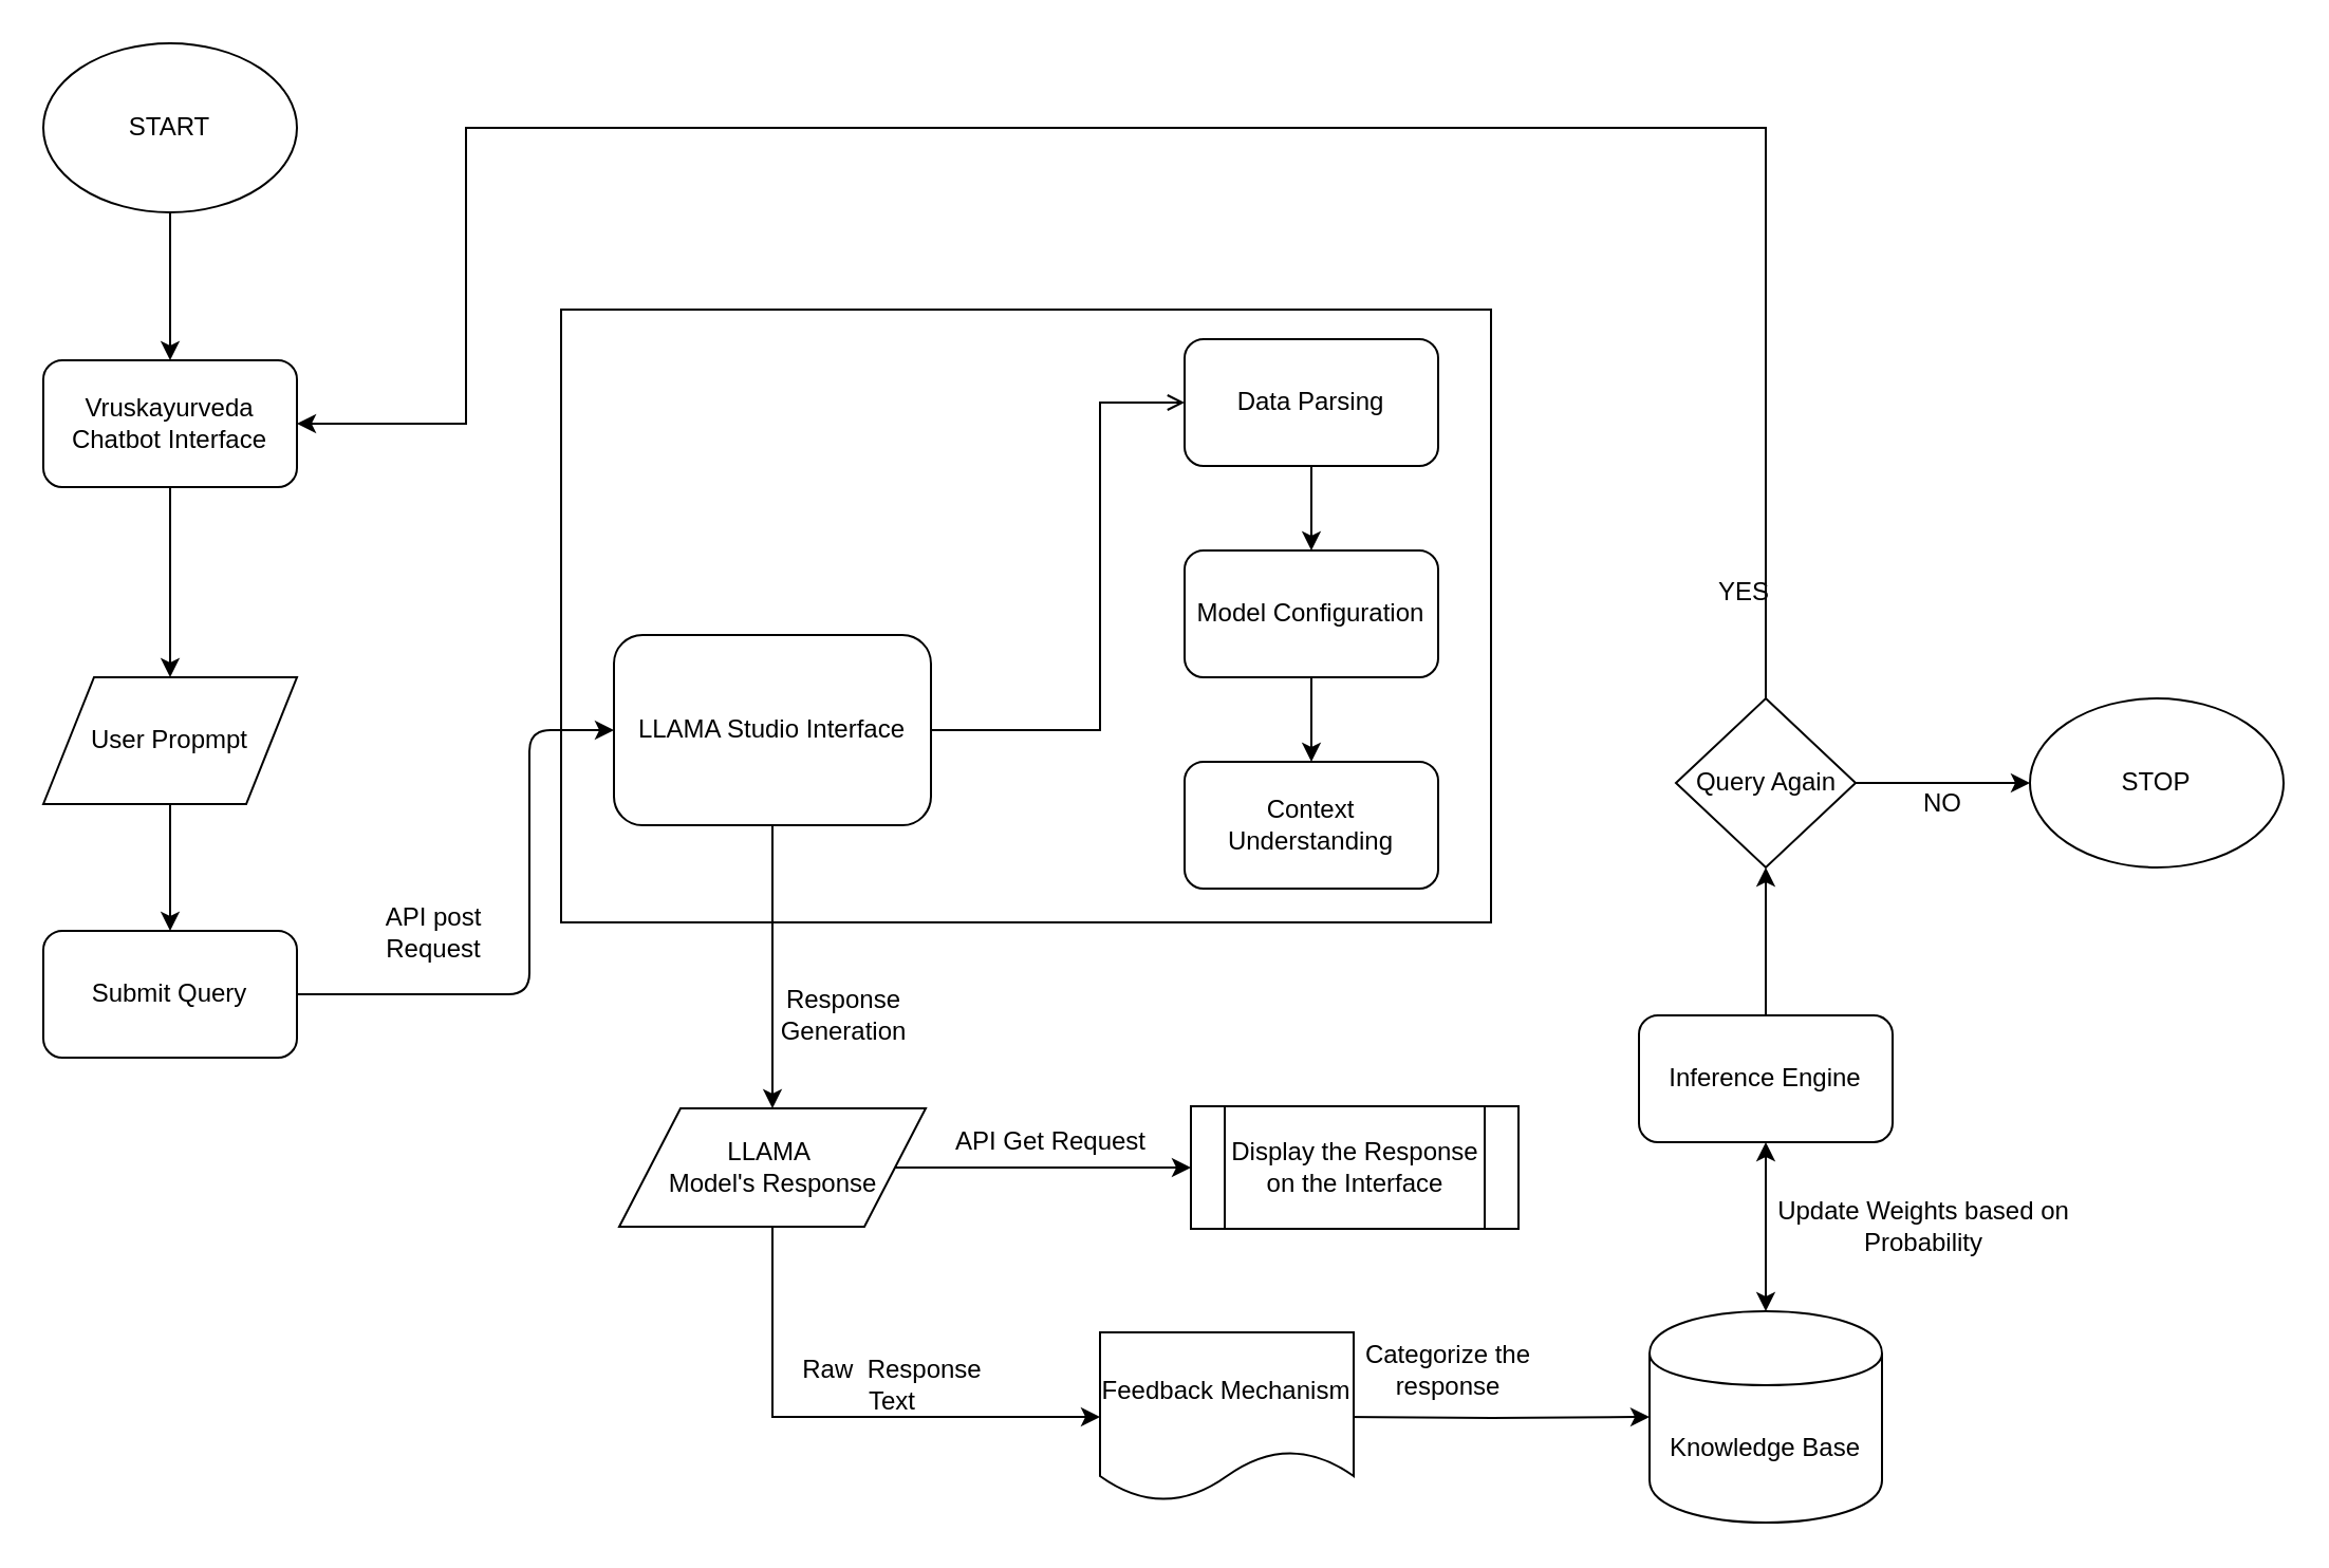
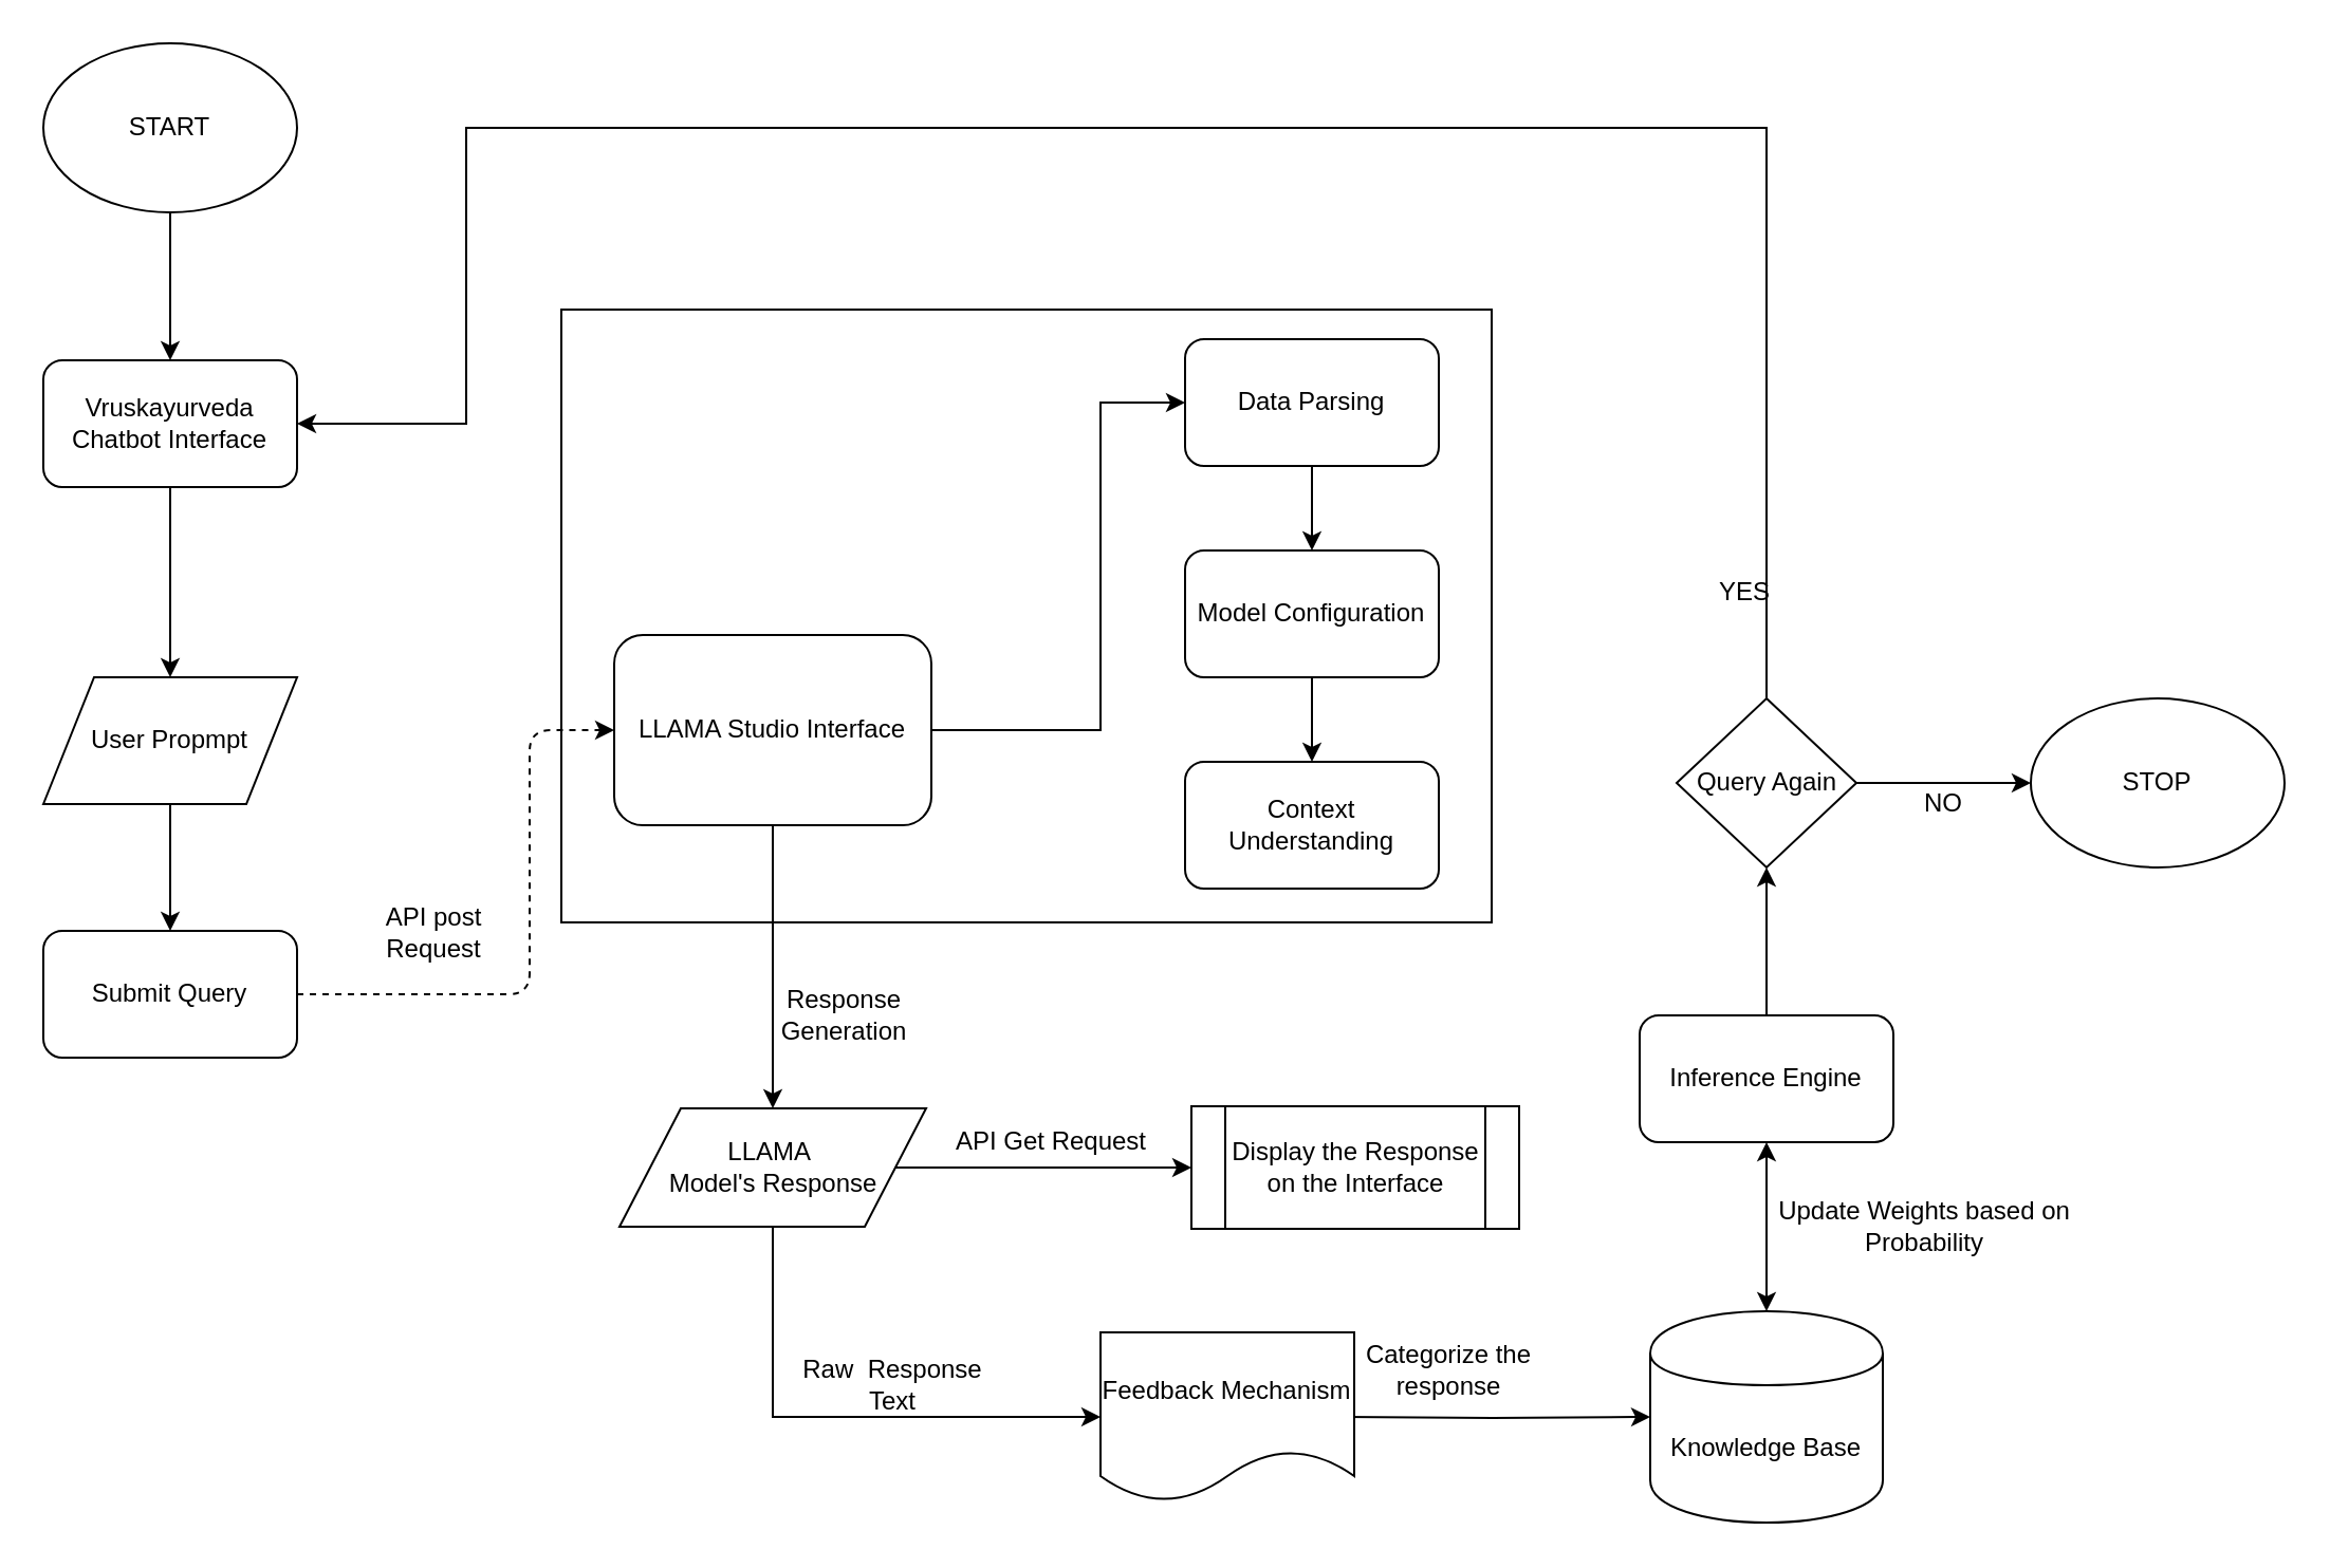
  <mxCell id="0" />
  <mxCell id="1" parent="0" />
  <mxCell id="2" value="" style="rounded=0;whiteSpace=wrap;html=1;" parent="1" vertex="1"><mxGeometry x="265" y="146" width="440" height="290" as="geometry" /></mxCell>
  <mxCell id="3" style="edgeStyle=orthogonalEdgeStyle;rounded=0;orthogonalLoop=1;jettySize=auto;html=1;exitX=0.5;exitY=1;exitDx=0;exitDy=0;" parent="1" source="4" edge="1"><mxGeometry relative="1" as="geometry"><mxPoint x="80" y="320" as="targetPoint" /></mxGeometry></mxCell>
  <mxCell id="4" value="Vruskayurveda Chatbot Interface" style="rounded=1;whiteSpace=wrap;html=1;" parent="1" vertex="1"><mxGeometry x="20" y="170" width="120" height="60" as="geometry" /></mxCell>
  <mxCell id="5" style="edgeStyle=orthogonalEdgeStyle;rounded=0;orthogonalLoop=1;jettySize=auto;html=1;" parent="1" source="6" target="7" edge="1"><mxGeometry relative="1" as="geometry" /></mxCell>
  <mxCell id="6" value="User Propmpt" style="shape=parallelogram;perimeter=parallelogramPerimeter;whiteSpace=wrap;html=1;" parent="1" vertex="1"><mxGeometry x="20" y="320" width="120" height="60" as="geometry" /></mxCell>
  <mxCell id="7" value="Submit Query" style="rounded=1;whiteSpace=wrap;html=1;" parent="1" vertex="1"><mxGeometry x="20" y="440" width="120" height="60" as="geometry" /></mxCell>
- <mxCell id="8" style="edgeStyle=orthogonalEdgeStyle;rounded=0;orthogonalLoop=1;jettySize=auto;html=1;exitX=1;exitY=0.5;exitDx=0;exitDy=0;entryX=0;entryY=0.5;entryDx=0;entryDy=0;endArrow=open;" parent="1" source="10" target="26" edge="1"><mxGeometry relative="1" as="geometry"><Array as="points"><mxPoint x="520" y="345" /><mxPoint x="520" y="190" /></Array></mxGeometry></mxCell>
+ <mxCell id="8" style="edgeStyle=orthogonalEdgeStyle;rounded=0;orthogonalLoop=1;jettySize=auto;html=1;exitX=1;exitY=0.5;exitDx=0;exitDy=0;entryX=0;entryY=0.5;entryDx=0;entryDy=0;" parent="1" source="10" target="26" edge="1"><mxGeometry relative="1" as="geometry"><Array as="points"><mxPoint x="520" y="345" /><mxPoint x="520" y="190" /></Array></mxGeometry></mxCell>
  <mxCell id="9" style="edgeStyle=orthogonalEdgeStyle;rounded=0;orthogonalLoop=1;jettySize=auto;html=1;exitX=0.5;exitY=1;exitDx=0;exitDy=0;entryX=0.5;entryY=0;entryDx=0;entryDy=0;" parent="1" source="10" target="14" edge="1"><mxGeometry relative="1" as="geometry" /></mxCell>
  <mxCell id="10" value="LLAMA Studio Interface" style="rounded=1;whiteSpace=wrap;html=1;" parent="1" vertex="1"><mxGeometry x="290" y="300" width="150" height="90" as="geometry" /></mxCell>
- <mxCell id="11" value="" style="edgeStyle=segmentEdgeStyle;endArrow=classic;html=1;exitX=1;exitY=0.5;exitDx=0;exitDy=0;entryX=0;entryY=0.5;entryDx=0;entryDy=0;" parent="1" source="7" target="10" edge="1"><mxGeometry width="50" height="50" relative="1" as="geometry"><mxPoint x="20" y="570" as="sourcePoint" /><mxPoint x="70" y="520" as="targetPoint" /><Array as="points"><mxPoint x="250" y="470" /><mxPoint x="250" y="345" /></Array></mxGeometry></mxCell>
+ <mxCell id="11" value="" style="edgeStyle=segmentEdgeStyle;endArrow=classic;html=1;exitX=1;exitY=0.5;exitDx=0;exitDy=0;entryX=0;entryY=0.5;entryDx=0;entryDy=0;dashed=1;" parent="1" source="7" target="10" edge="1"><mxGeometry width="50" height="50" relative="1" as="geometry"><mxPoint x="20" y="570" as="sourcePoint" /><mxPoint x="70" y="520" as="targetPoint" /><Array as="points"><mxPoint x="250" y="470" /><mxPoint x="250" y="345" /></Array></mxGeometry></mxCell>
  <mxCell id="12" style="edgeStyle=orthogonalEdgeStyle;rounded=0;orthogonalLoop=1;jettySize=auto;html=1;exitX=0.5;exitY=1;exitDx=0;exitDy=0;entryX=0;entryY=0.5;entryDx=0;entryDy=0;" parent="1" source="14" target="32" edge="1"><mxGeometry relative="1" as="geometry"><mxPoint x="510" y="670" as="targetPoint" /></mxGeometry></mxCell>
  <mxCell id="13" style="edgeStyle=orthogonalEdgeStyle;rounded=0;orthogonalLoop=1;jettySize=auto;html=1;exitX=1;exitY=0.5;exitDx=0;exitDy=0;" parent="1" source="14" target="35" edge="1"><mxGeometry relative="1" as="geometry" /></mxCell>
  <mxCell id="14" value="LLAMA&amp;nbsp;&lt;br&gt;Model's Response" style="shape=parallelogram;perimeter=parallelogramPerimeter;whiteSpace=wrap;html=1;" parent="1" vertex="1"><mxGeometry x="292.5" y="524" width="145" height="56" as="geometry" /></mxCell>
  <mxCell id="15" value="Knowledge Base" style="shape=cylinder;whiteSpace=wrap;html=1;boundedLbl=1;backgroundOutline=1;" parent="1" vertex="1"><mxGeometry x="780" y="620" width="110" height="100" as="geometry" /></mxCell>
  <mxCell id="16" style="edgeStyle=orthogonalEdgeStyle;rounded=0;orthogonalLoop=1;jettySize=auto;html=1;entryX=0;entryY=0.5;entryDx=0;entryDy=0;" parent="1" target="15" edge="1"><mxGeometry relative="1" as="geometry"><mxPoint x="630" y="670" as="sourcePoint" /></mxGeometry></mxCell>
  <mxCell id="17" style="edgeStyle=orthogonalEdgeStyle;rounded=0;orthogonalLoop=1;jettySize=auto;html=1;exitX=0.5;exitY=0;exitDx=0;exitDy=0;" parent="1" source="18" target="38" edge="1"><mxGeometry relative="1" as="geometry" /></mxCell>
  <mxCell id="18" value="Inference Engine" style="rounded=1;whiteSpace=wrap;html=1;" parent="1" vertex="1"><mxGeometry x="775" y="480" width="120" height="60" as="geometry" /></mxCell>
  <mxCell id="19" value="" style="endArrow=classic;startArrow=classic;html=1;exitX=0.5;exitY=0;exitDx=0;exitDy=0;entryX=0.5;entryY=1;entryDx=0;entryDy=0;" parent="1" source="15" target="18" edge="1"><mxGeometry width="50" height="50" relative="1" as="geometry"><mxPoint x="772" y="604" as="sourcePoint" /><mxPoint x="822" y="554" as="targetPoint" /></mxGeometry></mxCell>
  <mxCell id="20" value="Raw&amp;nbsp; Response Text" style="text;html=1;strokeColor=none;fillColor=none;align=center;verticalAlign=middle;whiteSpace=wrap;rounded=0;" parent="1" vertex="1"><mxGeometry x="372" y="640" width="100" height="30" as="geometry" /></mxCell>
  <mxCell id="21" value="Update Weights based on Probability" style="text;html=1;strokeColor=none;fillColor=none;align=center;verticalAlign=middle;whiteSpace=wrap;rounded=0;" parent="1" vertex="1"><mxGeometry x="835" y="565" width="150" height="30" as="geometry" /></mxCell>
  <mxCell id="22" value="API Get Request" style="text;html=1;strokeColor=none;fillColor=none;align=center;verticalAlign=middle;whiteSpace=wrap;rounded=0;" parent="1" vertex="1"><mxGeometry x="437.5" y="527.5" width="118" height="25" as="geometry" /></mxCell>
  <mxCell id="23" value="Categorize the response" style="text;html=1;strokeColor=none;fillColor=none;align=center;verticalAlign=middle;whiteSpace=wrap;rounded=0;" parent="1" vertex="1"><mxGeometry x="640" y="630" width="90" height="35" as="geometry" /></mxCell>
  <mxCell id="24" value="Response Generation" style="text;html=1;strokeColor=none;fillColor=none;align=center;verticalAlign=middle;whiteSpace=wrap;rounded=0;" parent="1" vertex="1"><mxGeometry x="350" y="465" width="98" height="30" as="geometry" /></mxCell>
  <mxCell id="25" value="" style="group" parent="1" vertex="1" connectable="0"><mxGeometry x="560" y="160" width="120" height="260" as="geometry" /></mxCell>
  <mxCell id="26" value="Data Parsing" style="rounded=1;whiteSpace=wrap;html=1;" parent="25" vertex="1"><mxGeometry width="120" height="60" as="geometry" /></mxCell>
  <mxCell id="27" value="Model Configuration" style="rounded=1;whiteSpace=wrap;html=1;" parent="25" vertex="1"><mxGeometry y="100" width="120" height="60" as="geometry" /></mxCell>
  <mxCell id="28" value="Context Understanding" style="rounded=1;whiteSpace=wrap;html=1;" parent="25" vertex="1"><mxGeometry y="200" width="120" height="60" as="geometry" /></mxCell>
  <mxCell id="29" style="edgeStyle=orthogonalEdgeStyle;rounded=0;orthogonalLoop=1;jettySize=auto;html=1;exitX=0.5;exitY=1;exitDx=0;exitDy=0;" parent="25" source="26" target="27" edge="1"><mxGeometry relative="1" as="geometry" /></mxCell>
  <mxCell id="30" style="edgeStyle=orthogonalEdgeStyle;rounded=0;orthogonalLoop=1;jettySize=auto;html=1;exitX=0.5;exitY=1;exitDx=0;exitDy=0;entryX=0.5;entryY=0;entryDx=0;entryDy=0;" parent="25" source="27" target="28" edge="1"><mxGeometry relative="1" as="geometry" /></mxCell>
  <mxCell id="31" value="API post Request" style="text;html=1;strokeColor=none;fillColor=none;align=center;verticalAlign=middle;whiteSpace=wrap;rounded=0;" parent="1" vertex="1"><mxGeometry x="165" y="426" width="80" height="30" as="geometry" /></mxCell>
  <mxCell id="32" value="Feedback Mechanism" style="shape=document;whiteSpace=wrap;html=1;boundedLbl=1;" parent="1" vertex="1"><mxGeometry x="520" y="630" width="120" height="80" as="geometry" /></mxCell>
  <mxCell id="33" style="edgeStyle=orthogonalEdgeStyle;rounded=0;orthogonalLoop=1;jettySize=auto;html=1;exitX=0.5;exitY=1;exitDx=0;exitDy=0;entryX=0.5;entryY=0;entryDx=0;entryDy=0;" parent="1" source="34" target="4" edge="1"><mxGeometry relative="1" as="geometry" /></mxCell>
  <mxCell id="34" value="START" style="ellipse;whiteSpace=wrap;html=1;" parent="1" vertex="1"><mxGeometry x="20" y="20" width="120" height="80" as="geometry" /></mxCell>
  <mxCell id="35" value="Display the Response on the Interface" style="shape=process;whiteSpace=wrap;html=1;backgroundOutline=1;" parent="1" vertex="1"><mxGeometry x="563" y="523" width="155" height="58" as="geometry" /></mxCell>
  <mxCell id="36" style="edgeStyle=orthogonalEdgeStyle;rounded=0;orthogonalLoop=1;jettySize=auto;html=1;exitX=1;exitY=0.5;exitDx=0;exitDy=0;entryX=0;entryY=0.5;entryDx=0;entryDy=0;" parent="1" source="38" target="39" edge="1"><mxGeometry relative="1" as="geometry" /></mxCell>
  <mxCell id="37" style="edgeStyle=orthogonalEdgeStyle;rounded=0;orthogonalLoop=1;jettySize=auto;html=1;exitX=0.5;exitY=0;exitDx=0;exitDy=0;entryX=1;entryY=0.5;entryDx=0;entryDy=0;" parent="1" source="38" target="4" edge="1"><mxGeometry relative="1" as="geometry"><Array as="points"><mxPoint x="835" y="60" /><mxPoint x="220" y="60" /><mxPoint x="220" y="200" /></Array></mxGeometry></mxCell>
  <mxCell id="38" value="Query Again" style="rhombus;whiteSpace=wrap;html=1;" parent="1" vertex="1"><mxGeometry x="792.5" y="330" width="85" height="80" as="geometry" /></mxCell>
  <mxCell id="39" value="STOP" style="ellipse;whiteSpace=wrap;html=1;" parent="1" vertex="1"><mxGeometry x="960" y="330" width="120" height="80" as="geometry" /></mxCell>
  <mxCell id="40" value="NO" style="text;html=1;strokeColor=none;fillColor=none;align=center;verticalAlign=middle;whiteSpace=wrap;rounded=0;" parent="1" vertex="1"><mxGeometry x="899" y="370" width="40" height="20" as="geometry" /></mxCell>
  <mxCell id="41" value="YES" style="text;html=1;strokeColor=none;fillColor=none;align=center;verticalAlign=middle;whiteSpace=wrap;rounded=0;" parent="1" vertex="1"><mxGeometry x="805" y="270" width="40" height="20" as="geometry" /></mxCell>
